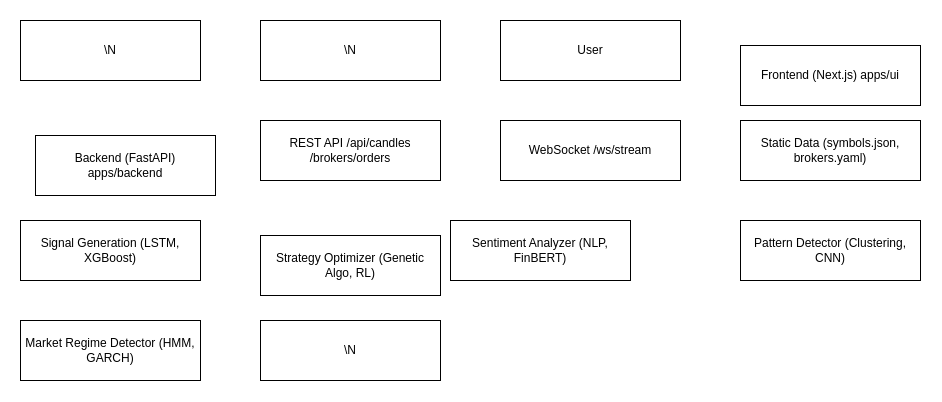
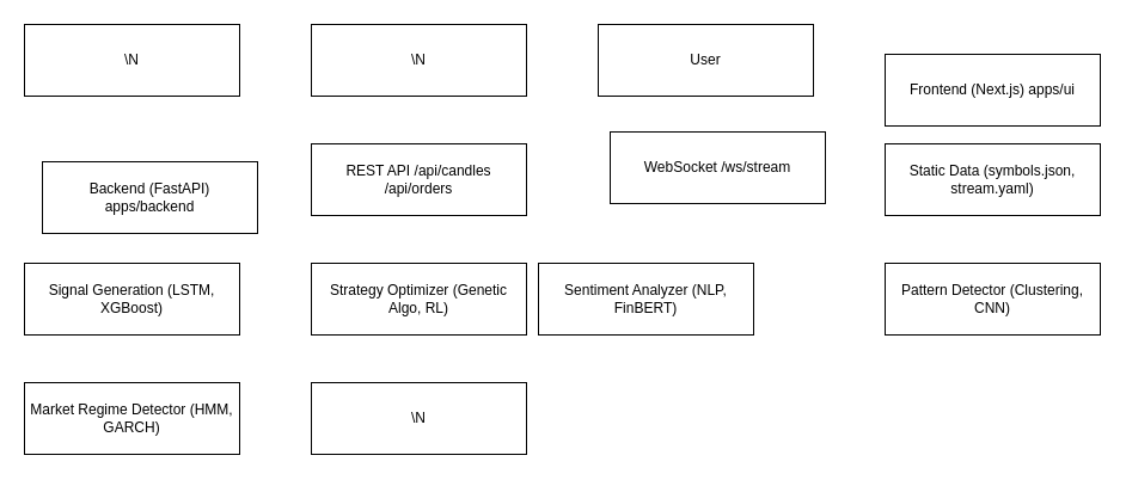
  <mxCell id="0" />
  <mxCell id="1" parent="0" />
  <mxCell id="2" value="\N" style="shape=rectangle;whiteSpace=wrap;html=1;" vertex="1" parent="1"><mxGeometry x="20" y="20" width="180" height="60" as="geometry" /></mxCell>
  <mxCell id="3" value="\N" style="shape=rectangle;whiteSpace=wrap;html=1;" vertex="1" parent="1"><mxGeometry x="260" y="20" width="180" height="60" as="geometry" /></mxCell>
  <mxCell id="4" value="User" style="shape=rectangle;whiteSpace=wrap;html=1;" vertex="1" parent="1"><mxGeometry x="500" y="20" width="180" height="60" as="geometry" /></mxCell>
  <mxCell id="5" value="Frontend (Next.js) apps/ui" style="shape=rectangle;whiteSpace=wrap;html=1;" vertex="1" parent="1"><mxGeometry x="740" y="45" width="180" height="60" as="geometry" /></mxCell>
  <mxCell id="6" value="Backend (FastAPI) apps/backend" style="shape=rectangle;whiteSpace=wrap;html=1;" vertex="1" parent="1"><mxGeometry x="35" y="135" width="180" height="60" as="geometry" /></mxCell>
- <mxCell id="7" value="REST API /api/candles /brokers/orders" style="shape=rectangle;whiteSpace=wrap;html=1;" vertex="1" parent="1"><mxGeometry x="260" y="120" width="180" height="60" as="geometry" /></mxCell>
- <mxCell id="8" value="WebSocket /ws/stream" style="shape=rectangle;whiteSpace=wrap;html=1;" vertex="1" parent="1"><mxGeometry x="500" y="120" width="180" height="60" as="geometry" /></mxCell>
- <mxCell id="9" value="Static Data (symbols.json, brokers.yaml)" style="shape=rectangle;whiteSpace=wrap;html=1;" vertex="1" parent="1"><mxGeometry x="740" y="120" width="180" height="60" as="geometry" /></mxCell>
+ <mxCell id="7" value="REST API /api/candles /api/orders" style="shape=rectangle;whiteSpace=wrap;html=1;" vertex="1" parent="1"><mxGeometry x="260" y="120" width="180" height="60" as="geometry" /></mxCell>
+ <mxCell id="8" value="WebSocket /ws/stream" style="shape=rectangle;whiteSpace=wrap;html=1;" vertex="1" parent="1"><mxGeometry x="510" y="110" width="180" height="60" as="geometry" /></mxCell>
+ <mxCell id="9" value="Static Data (symbols.json, stream.yaml)" style="shape=rectangle;whiteSpace=wrap;html=1;" vertex="1" parent="1"><mxGeometry x="740" y="120" width="180" height="60" as="geometry" /></mxCell>
  <mxCell id="10" value="Signal Generation (LSTM, XGBoost)" style="shape=rectangle;whiteSpace=wrap;html=1;" vertex="1" parent="1"><mxGeometry x="20" y="220" width="180" height="60" as="geometry" /></mxCell>
- <mxCell id="11" value="Strategy Optimizer (Genetic Algo, RL)" style="shape=rectangle;whiteSpace=wrap;html=1;" vertex="1" parent="1"><mxGeometry x="260" y="235" width="180" height="60" as="geometry" /></mxCell>
+ <mxCell id="11" value="Strategy Optimizer (Genetic Algo, RL)" style="shape=rectangle;whiteSpace=wrap;html=1;" vertex="1" parent="1"><mxGeometry x="260" y="220" width="180" height="60" as="geometry" /></mxCell>
  <mxCell id="12" value="Sentiment Analyzer (NLP, FinBERT)" style="shape=rectangle;whiteSpace=wrap;html=1;" vertex="1" parent="1"><mxGeometry x="450" y="220" width="180" height="60" as="geometry" /></mxCell>
  <mxCell id="13" value="Pattern Detector (Clustering, CNN)" style="shape=rectangle;whiteSpace=wrap;html=1;" vertex="1" parent="1"><mxGeometry x="740" y="220" width="180" height="60" as="geometry" /></mxCell>
  <mxCell id="14" value="Market Regime Detector (HMM, GARCH)" style="shape=rectangle;whiteSpace=wrap;html=1;" vertex="1" parent="1"><mxGeometry x="20" y="320" width="180" height="60" as="geometry" /></mxCell>
  <mxCell id="15" value="\N" style="shape=rectangle;whiteSpace=wrap;html=1;" vertex="1" parent="1"><mxGeometry x="260" y="320" width="180" height="60" as="geometry" /></mxCell>
